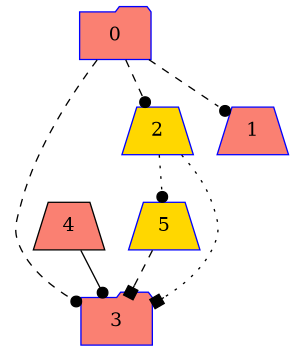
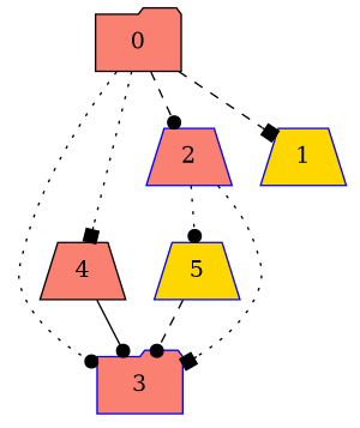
  digraph {
    node [color=blue fillcolor=gold shape=trapezium style=filled]
    edge [arrowhead=dot style=dashed]
    n1 [label=5]
    n2 [fillcolor=salmon label=3 shape=folder]
    n3 [color=black fillcolor=salmon label=4]
-   n4 [label=2]
-   n5 [fillcolor=salmon label=1]
-   n6 [fillcolor=salmon label=0 shape=folder]
-   n1 -> n2 [arrowhead=box]
+   n4 [fillcolor=salmon label=2]
+   n5 [label=1]
+   n6 [color=black fillcolor=salmon label=0 shape=folder]
+   n1 -> n2
    n3 -> n2 [style=solid]
    n4 -> n1 [style=dotted]
    n4 -> n2 [arrowhead=box style=dotted]
-   n6 -> n2
+   n6 -> n2 [style=dotted]
+   n6 -> n3 [arrowhead=box style=dotted]
    n6 -> n4
-   n6 -> n5
+   n6 -> n5 [arrowhead=box]
  }
